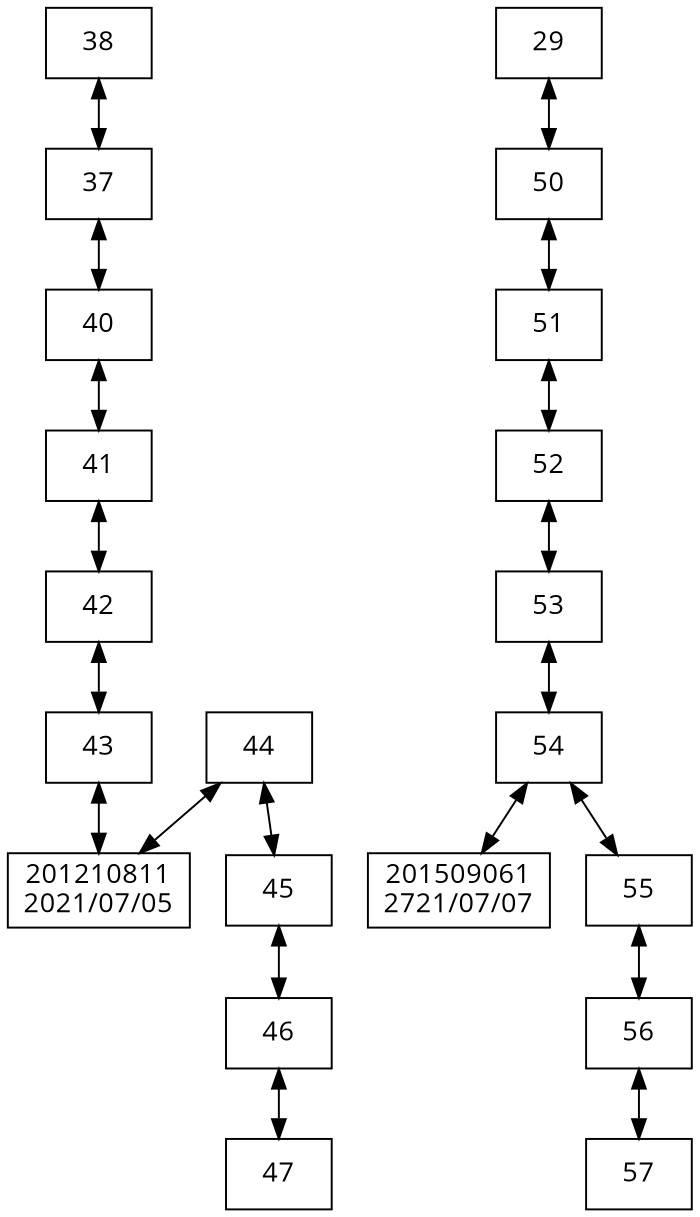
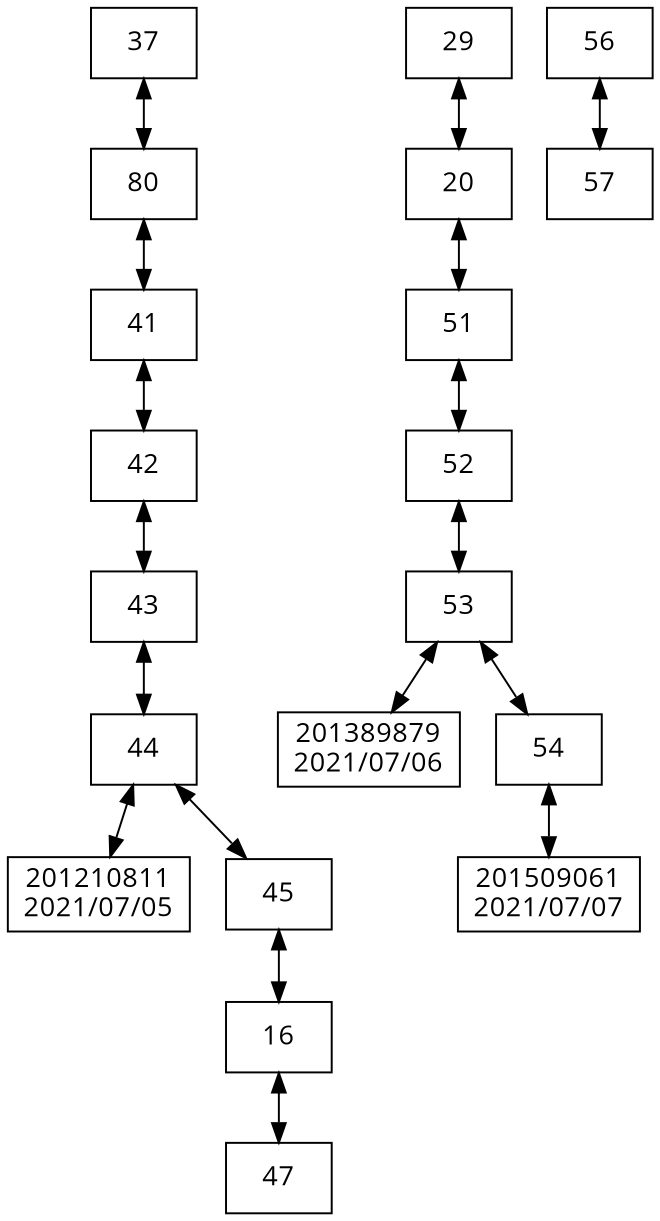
  digraph {
    compound=true
    fontname="Open Sans"
    rankdir=TB
    node [fontname="Open Sans" shape=box]
    edge [dir=both fontname="Open Sans"]
-   n1 [label=38]
    n2 [label=37]
-   n3 [label=40]
+   n3 [label=80]
    n4 [label=41]
    n5 [label=42]
    n6 [label=43]
    n7 [label=44]
    n8 [label="201210811\n2021/07/05"]
    n9 [label=45]
-   n10 [label=46]
+   n10 [label=16]
    n11 [label=47]
    n12 [label=29]
-   n13 [label=50]
+   n13 [label=20]
    n14 [label=51]
    n15 [label=52]
    n16 [label=53]
+   n17 [label="201389879\n2021/07/06"]
    n18 [label=54]
-   n19 [label="201509061\n2721/07/07"]
-   n20 [label=55]
+   n19 [label="201509061\n2021/07/07"]
    n21 [label=56]
    n22 [label=57]
-   n1 -> n2
    n2 -> n3
    n3 -> n4
    n4 -> n5
    n5 -> n6
-   n6 -> n8
+   n6 -> n7
    n7 -> n8
    n7 -> n9
    n9 -> n10
    n10 -> n11
    n12 -> n13
    n13 -> n14
    n14 -> n15
    n15 -> n16
+   n16 -> n17
    n16 -> n18
    n18 -> n19
-   n18 -> n20
-   n20 -> n21
    n21 -> n22
  }
